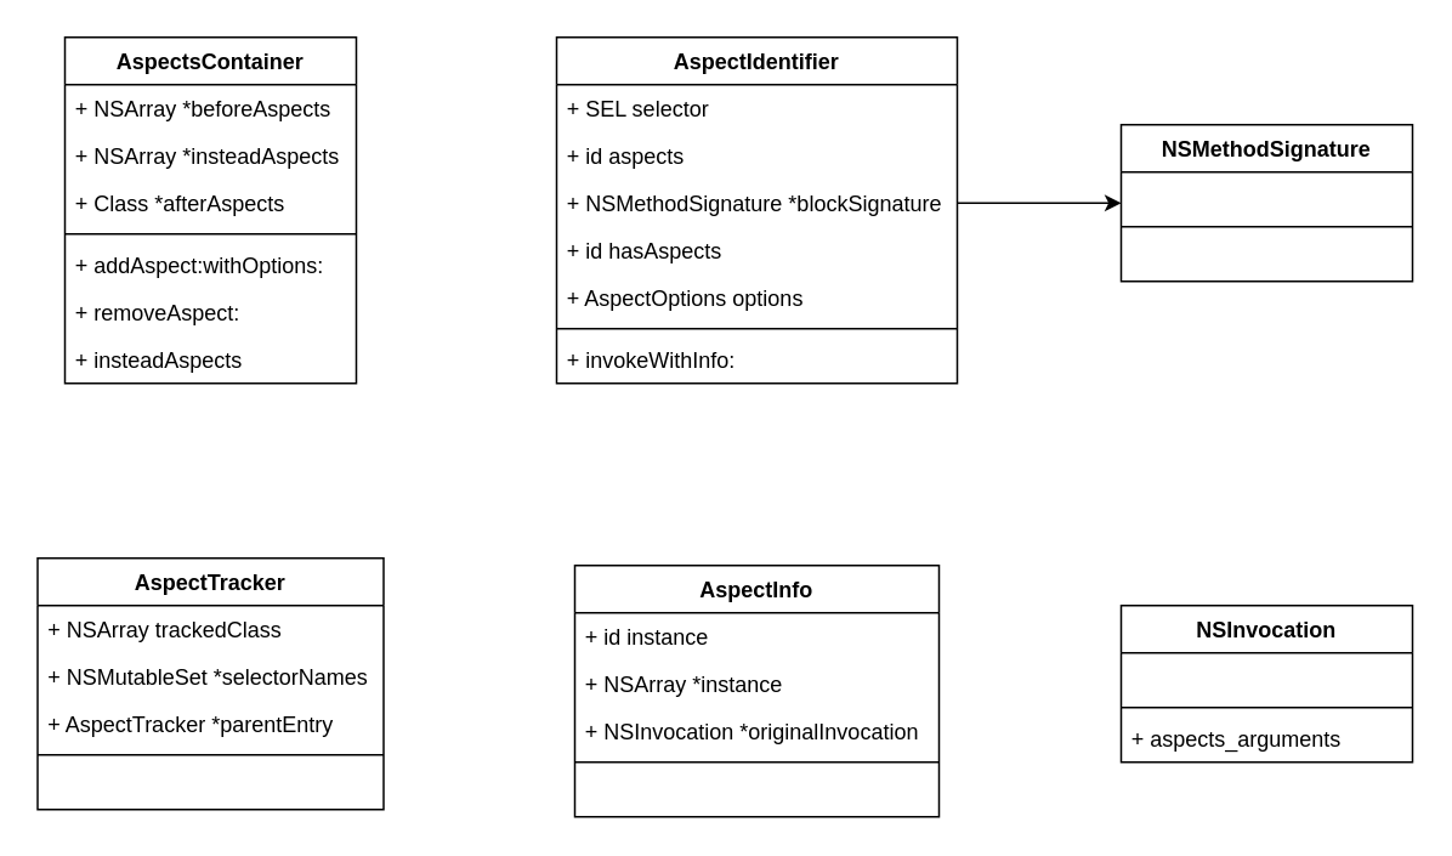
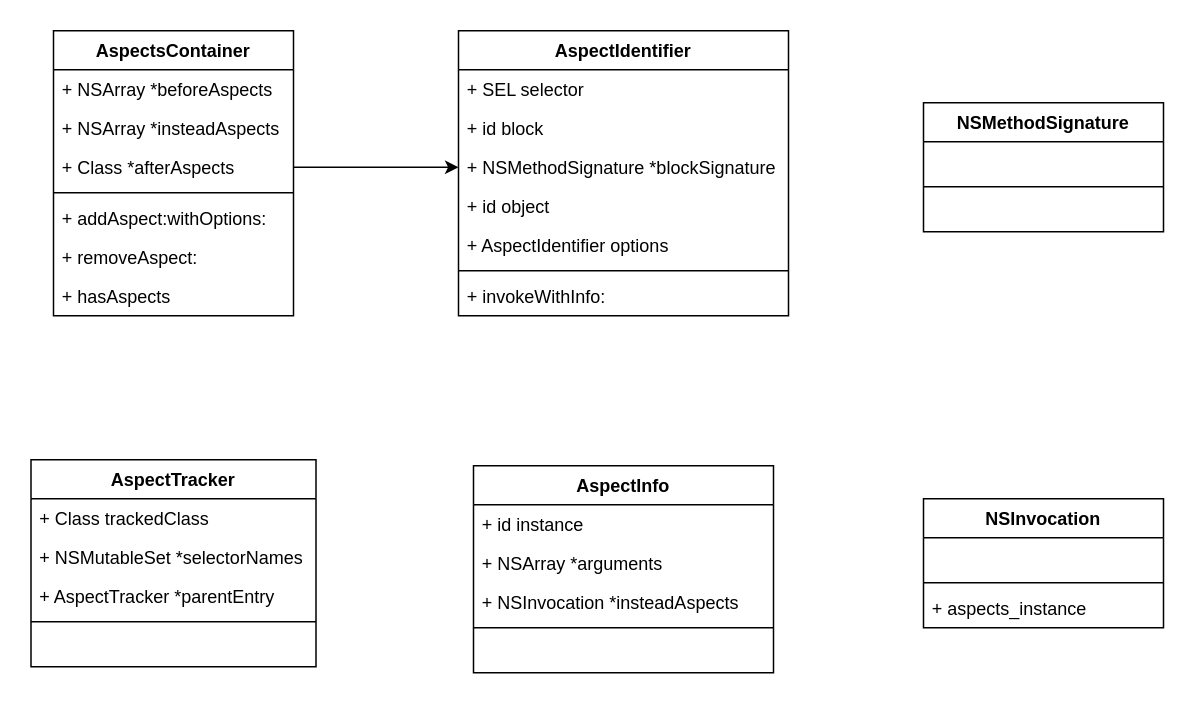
  <mxCell id="0" />
  <mxCell id="1" parent="0" />
  <mxCell id="2" value="AspectInfo" style="swimlane;fontStyle=1;align=center;verticalAlign=top;childLayout=stackLayout;horizontal=1;startSize=26;horizontalStack=0;resizeParent=1;resizeParentMax=0;resizeLast=0;collapsible=1;marginBottom=0;" vertex="1" parent="1"><mxGeometry x="315" y="310" width="200" height="138" as="geometry" /></mxCell>
  <mxCell id="3" value="+ id instance" style="text;strokeColor=none;fillColor=none;align=left;verticalAlign=top;spacingLeft=4;spacingRight=4;overflow=hidden;rotatable=0;points=[[0,0.5],[1,0.5]];portConstraint=eastwest;" vertex="1" parent="2"><mxGeometry y="26" width="200" height="26" as="geometry" /></mxCell>
- <mxCell id="4" value="+ NSArray *instance" style="text;strokeColor=none;fillColor=none;align=left;verticalAlign=top;spacingLeft=4;spacingRight=4;overflow=hidden;rotatable=0;points=[[0,0.5],[1,0.5]];portConstraint=eastwest;" vertex="1" parent="2"><mxGeometry y="52" width="200" height="26" as="geometry" /></mxCell>
- <mxCell id="5" value="+ NSInvocation *originalInvocation" style="text;strokeColor=none;fillColor=none;align=left;verticalAlign=top;spacingLeft=4;spacingRight=4;overflow=hidden;rotatable=0;points=[[0,0.5],[1,0.5]];portConstraint=eastwest;" vertex="1" parent="2"><mxGeometry y="78" width="200" height="26" as="geometry" /></mxCell>
+ <mxCell id="4" value="+ NSArray *arguments" style="text;strokeColor=none;fillColor=none;align=left;verticalAlign=top;spacingLeft=4;spacingRight=4;overflow=hidden;rotatable=0;points=[[0,0.5],[1,0.5]];portConstraint=eastwest;" vertex="1" parent="2"><mxGeometry y="52" width="200" height="26" as="geometry" /></mxCell>
+ <mxCell id="5" value="+ NSInvocation *insteadAspects" style="text;strokeColor=none;fillColor=none;align=left;verticalAlign=top;spacingLeft=4;spacingRight=4;overflow=hidden;rotatable=0;points=[[0,0.5],[1,0.5]];portConstraint=eastwest;" vertex="1" parent="2"><mxGeometry y="78" width="200" height="26" as="geometry" /></mxCell>
  <mxCell id="6" value="" style="line;strokeWidth=1;fillColor=none;align=left;verticalAlign=middle;spacingTop=-1;spacingLeft=3;spacingRight=3;rotatable=0;labelPosition=right;points=[];portConstraint=eastwest;" vertex="1" parent="2"><mxGeometry y="104" width="200" height="8" as="geometry" /></mxCell>
  <mxCell id="7" value=" " style="text;strokeColor=none;fillColor=none;align=left;verticalAlign=top;spacingLeft=4;spacingRight=4;overflow=hidden;rotatable=0;points=[[0,0.5],[1,0.5]];portConstraint=eastwest;" vertex="1" parent="2"><mxGeometry y="112" width="200" height="26" as="geometry" /></mxCell>
  <mxCell id="8" value="AspectIdentifier" style="swimlane;fontStyle=1;align=center;verticalAlign=top;childLayout=stackLayout;horizontal=1;startSize=26;horizontalStack=0;resizeParent=1;resizeParentMax=0;resizeLast=0;collapsible=1;marginBottom=0;" vertex="1" parent="1"><mxGeometry x="305" y="20" width="220" height="190" as="geometry" /></mxCell>
  <mxCell id="9" value="+ SEL selector" style="text;strokeColor=none;fillColor=none;align=left;verticalAlign=top;spacingLeft=4;spacingRight=4;overflow=hidden;rotatable=0;points=[[0,0.5],[1,0.5]];portConstraint=eastwest;" vertex="1" parent="8"><mxGeometry y="26" width="220" height="26" as="geometry" /></mxCell>
- <mxCell id="10" value="+ id aspects" style="text;strokeColor=none;fillColor=none;align=left;verticalAlign=top;spacingLeft=4;spacingRight=4;overflow=hidden;rotatable=0;points=[[0,0.5],[1,0.5]];portConstraint=eastwest;" vertex="1" parent="8"><mxGeometry y="52" width="220" height="26" as="geometry" /></mxCell>
+ <mxCell id="10" value="+ id block" style="text;strokeColor=none;fillColor=none;align=left;verticalAlign=top;spacingLeft=4;spacingRight=4;overflow=hidden;rotatable=0;points=[[0,0.5],[1,0.5]];portConstraint=eastwest;" vertex="1" parent="8"><mxGeometry y="52" width="220" height="26" as="geometry" /></mxCell>
  <mxCell id="11" value="+ NSMethodSignature *blockSignature" style="text;strokeColor=none;fillColor=none;align=left;verticalAlign=top;spacingLeft=4;spacingRight=4;overflow=hidden;rotatable=0;points=[[0,0.5],[1,0.5]];portConstraint=eastwest;" vertex="1" parent="8"><mxGeometry y="78" width="220" height="26" as="geometry" /></mxCell>
- <mxCell id="12" value="+ id hasAspects" style="text;strokeColor=none;fillColor=none;align=left;verticalAlign=top;spacingLeft=4;spacingRight=4;overflow=hidden;rotatable=0;points=[[0,0.5],[1,0.5]];portConstraint=eastwest;" vertex="1" parent="8"><mxGeometry y="104" width="220" height="26" as="geometry" /></mxCell>
- <mxCell id="13" value="+ AspectOptions options" style="text;strokeColor=none;fillColor=none;align=left;verticalAlign=top;spacingLeft=4;spacingRight=4;overflow=hidden;rotatable=0;points=[[0,0.5],[1,0.5]];portConstraint=eastwest;" vertex="1" parent="8"><mxGeometry y="130" width="220" height="26" as="geometry" /></mxCell>
+ <mxCell id="12" value="+ id object" style="text;strokeColor=none;fillColor=none;align=left;verticalAlign=top;spacingLeft=4;spacingRight=4;overflow=hidden;rotatable=0;points=[[0,0.5],[1,0.5]];portConstraint=eastwest;" vertex="1" parent="8"><mxGeometry y="104" width="220" height="26" as="geometry" /></mxCell>
+ <mxCell id="13" value="+ AspectIdentifier options" style="text;strokeColor=none;fillColor=none;align=left;verticalAlign=top;spacingLeft=4;spacingRight=4;overflow=hidden;rotatable=0;points=[[0,0.5],[1,0.5]];portConstraint=eastwest;" vertex="1" parent="8"><mxGeometry y="130" width="220" height="26" as="geometry" /></mxCell>
  <mxCell id="14" value="" style="line;strokeWidth=1;fillColor=none;align=left;verticalAlign=middle;spacingTop=-1;spacingLeft=3;spacingRight=3;rotatable=0;labelPosition=right;points=[];portConstraint=eastwest;" vertex="1" parent="8"><mxGeometry y="156" width="220" height="8" as="geometry" /></mxCell>
  <mxCell id="15" value="+ invokeWithInfo:" style="text;strokeColor=none;fillColor=none;align=left;verticalAlign=top;spacingLeft=4;spacingRight=4;overflow=hidden;rotatable=0;points=[[0,0.5],[1,0.5]];portConstraint=eastwest;" vertex="1" parent="8"><mxGeometry y="164" width="220" height="26" as="geometry" /></mxCell>
  <mxCell id="16" value="AspectsContainer" style="swimlane;fontStyle=1;align=center;verticalAlign=top;childLayout=stackLayout;horizontal=1;startSize=26;horizontalStack=0;resizeParent=1;resizeParentMax=0;resizeLast=0;collapsible=1;marginBottom=0;" vertex="1" parent="1"><mxGeometry x="35" y="20" width="160" height="190" as="geometry" /></mxCell>
  <mxCell id="17" value="+ NSArray *beforeAspects" style="text;strokeColor=none;fillColor=none;align=left;verticalAlign=top;spacingLeft=4;spacingRight=4;overflow=hidden;rotatable=0;points=[[0,0.5],[1,0.5]];portConstraint=eastwest;" vertex="1" parent="16"><mxGeometry y="26" width="160" height="26" as="geometry" /></mxCell>
  <mxCell id="18" value="+ NSArray *insteadAspects" style="text;strokeColor=none;fillColor=none;align=left;verticalAlign=top;spacingLeft=4;spacingRight=4;overflow=hidden;rotatable=0;points=[[0,0.5],[1,0.5]];portConstraint=eastwest;" vertex="1" parent="16"><mxGeometry y="52" width="160" height="26" as="geometry" /></mxCell>
  <mxCell id="19" value="+ Class *afterAspects" style="text;strokeColor=none;fillColor=none;align=left;verticalAlign=top;spacingLeft=4;spacingRight=4;overflow=hidden;rotatable=0;points=[[0,0.5],[1,0.5]];portConstraint=eastwest;" vertex="1" parent="16"><mxGeometry y="78" width="160" height="26" as="geometry" /></mxCell>
  <mxCell id="20" value="" style="line;strokeWidth=1;fillColor=none;align=left;verticalAlign=middle;spacingTop=-1;spacingLeft=3;spacingRight=3;rotatable=0;labelPosition=right;points=[];portConstraint=eastwest;" vertex="1" parent="16"><mxGeometry y="104" width="160" height="8" as="geometry" /></mxCell>
  <mxCell id="21" value="+ addAspect:withOptions:" style="text;strokeColor=none;fillColor=none;align=left;verticalAlign=top;spacingLeft=4;spacingRight=4;overflow=hidden;rotatable=0;points=[[0,0.5],[1,0.5]];portConstraint=eastwest;" vertex="1" parent="16"><mxGeometry y="112" width="160" height="26" as="geometry" /></mxCell>
  <mxCell id="22" value="+ removeAspect:" style="text;strokeColor=none;fillColor=none;align=left;verticalAlign=top;spacingLeft=4;spacingRight=4;overflow=hidden;rotatable=0;points=[[0,0.5],[1,0.5]];portConstraint=eastwest;" vertex="1" parent="16"><mxGeometry y="138" width="160" height="26" as="geometry" /></mxCell>
- <mxCell id="23" value="+ insteadAspects" style="text;strokeColor=none;fillColor=none;align=left;verticalAlign=top;spacingLeft=4;spacingRight=4;overflow=hidden;rotatable=0;points=[[0,0.5],[1,0.5]];portConstraint=eastwest;" vertex="1" parent="16"><mxGeometry y="164" width="160" height="26" as="geometry" /></mxCell>
+ <mxCell id="23" value="+ hasAspects" style="text;strokeColor=none;fillColor=none;align=left;verticalAlign=top;spacingLeft=4;spacingRight=4;overflow=hidden;rotatable=0;points=[[0,0.5],[1,0.5]];portConstraint=eastwest;" vertex="1" parent="16"><mxGeometry y="164" width="160" height="26" as="geometry" /></mxCell>
  <mxCell id="24" value="AspectTracker" style="swimlane;fontStyle=1;align=center;verticalAlign=top;childLayout=stackLayout;horizontal=1;startSize=26;horizontalStack=0;resizeParent=1;resizeParentMax=0;resizeLast=0;collapsible=1;marginBottom=0;" vertex="1" parent="1"><mxGeometry x="20" y="306" width="190" height="138" as="geometry" /></mxCell>
- <mxCell id="25" value="+ NSArray trackedClass" style="text;strokeColor=none;fillColor=none;align=left;verticalAlign=top;spacingLeft=4;spacingRight=4;overflow=hidden;rotatable=0;points=[[0,0.5],[1,0.5]];portConstraint=eastwest;" vertex="1" parent="24"><mxGeometry y="26" width="190" height="26" as="geometry" /></mxCell>
+ <mxCell id="25" value="+ Class trackedClass" style="text;strokeColor=none;fillColor=none;align=left;verticalAlign=top;spacingLeft=4;spacingRight=4;overflow=hidden;rotatable=0;points=[[0,0.5],[1,0.5]];portConstraint=eastwest;" vertex="1" parent="24"><mxGeometry y="26" width="190" height="26" as="geometry" /></mxCell>
  <mxCell id="26" value="+ NSMutableSet *selectorNames" style="text;strokeColor=none;fillColor=none;align=left;verticalAlign=top;spacingLeft=4;spacingRight=4;overflow=hidden;rotatable=0;points=[[0,0.5],[1,0.5]];portConstraint=eastwest;" vertex="1" parent="24"><mxGeometry y="52" width="190" height="26" as="geometry" /></mxCell>
  <mxCell id="27" value="+ AspectTracker *parentEntry" style="text;strokeColor=none;fillColor=none;align=left;verticalAlign=top;spacingLeft=4;spacingRight=4;overflow=hidden;rotatable=0;points=[[0,0.5],[1,0.5]];portConstraint=eastwest;" vertex="1" parent="24"><mxGeometry y="78" width="190" height="26" as="geometry" /></mxCell>
  <mxCell id="28" value="" style="line;strokeWidth=1;fillColor=none;align=left;verticalAlign=middle;spacingTop=-1;spacingLeft=3;spacingRight=3;rotatable=0;labelPosition=right;points=[];portConstraint=eastwest;" vertex="1" parent="24"><mxGeometry y="104" width="190" height="8" as="geometry" /></mxCell>
  <mxCell id="29" value=" " style="text;strokeColor=none;fillColor=none;align=left;verticalAlign=top;spacingLeft=4;spacingRight=4;overflow=hidden;rotatable=0;points=[[0,0.5],[1,0.5]];portConstraint=eastwest;" vertex="1" parent="24"><mxGeometry y="112" width="190" height="26" as="geometry" /></mxCell>
+ <mxCell id="30" style="edgeStyle=orthogonalEdgeStyle;rounded=0;orthogonalLoop=1;jettySize=auto;html=1;" edge="1" parent="1" source="19" target="11"><mxGeometry relative="1" as="geometry" /></mxCell>
  <mxCell id="31" value="NSInvocation" style="swimlane;fontStyle=1;align=center;verticalAlign=top;childLayout=stackLayout;horizontal=1;startSize=26;horizontalStack=0;resizeParent=1;resizeParentMax=0;resizeLast=0;collapsible=1;marginBottom=0;" vertex="1" parent="1"><mxGeometry x="615" y="332" width="160" height="86" as="geometry" /></mxCell>
  <mxCell id="32" value=" " style="text;strokeColor=none;fillColor=none;align=left;verticalAlign=top;spacingLeft=4;spacingRight=4;overflow=hidden;rotatable=0;points=[[0,0.5],[1,0.5]];portConstraint=eastwest;" vertex="1" parent="31"><mxGeometry y="26" width="160" height="26" as="geometry" /></mxCell>
  <mxCell id="33" value="" style="line;strokeWidth=1;fillColor=none;align=left;verticalAlign=middle;spacingTop=-1;spacingLeft=3;spacingRight=3;rotatable=0;labelPosition=right;points=[];portConstraint=eastwest;" vertex="1" parent="31"><mxGeometry y="52" width="160" height="8" as="geometry" /></mxCell>
- <mxCell id="34" value="+ aspects_arguments" style="text;strokeColor=none;fillColor=none;align=left;verticalAlign=top;spacingLeft=4;spacingRight=4;overflow=hidden;rotatable=0;points=[[0,0.5],[1,0.5]];portConstraint=eastwest;" vertex="1" parent="31"><mxGeometry y="60" width="160" height="26" as="geometry" /></mxCell>
+ <mxCell id="34" value="+ aspects_instance" style="text;strokeColor=none;fillColor=none;align=left;verticalAlign=top;spacingLeft=4;spacingRight=4;overflow=hidden;rotatable=0;points=[[0,0.5],[1,0.5]];portConstraint=eastwest;" vertex="1" parent="31"><mxGeometry y="60" width="160" height="26" as="geometry" /></mxCell>
  <mxCell id="35" value="NSMethodSignature" style="swimlane;fontStyle=1;align=center;verticalAlign=top;childLayout=stackLayout;horizontal=1;startSize=26;horizontalStack=0;resizeParent=1;resizeParentMax=0;resizeLast=0;collapsible=1;marginBottom=0;" vertex="1" parent="1"><mxGeometry x="615" y="68" width="160" height="86" as="geometry" /></mxCell>
  <mxCell id="36" value=" " style="text;strokeColor=none;fillColor=none;align=left;verticalAlign=top;spacingLeft=4;spacingRight=4;overflow=hidden;rotatable=0;points=[[0,0.5],[1,0.5]];portConstraint=eastwest;" vertex="1" parent="35"><mxGeometry y="26" width="160" height="26" as="geometry" /></mxCell>
  <mxCell id="37" value="" style="line;strokeWidth=1;fillColor=none;align=left;verticalAlign=middle;spacingTop=-1;spacingLeft=3;spacingRight=3;rotatable=0;labelPosition=right;points=[];portConstraint=eastwest;" vertex="1" parent="35"><mxGeometry y="52" width="160" height="8" as="geometry" /></mxCell>
  <mxCell id="38" value=" " style="text;strokeColor=none;fillColor=none;align=left;verticalAlign=top;spacingLeft=4;spacingRight=4;overflow=hidden;rotatable=0;points=[[0,0.5],[1,0.5]];portConstraint=eastwest;" vertex="1" parent="35"><mxGeometry y="60" width="160" height="26" as="geometry" /></mxCell>
- <mxCell id="39" style="edgeStyle=orthogonalEdgeStyle;rounded=0;orthogonalLoop=1;jettySize=auto;html=1;entryX=0;entryY=0.5;entryDx=0;entryDy=0;" edge="1" parent="1" source="11" target="35"><mxGeometry relative="1" as="geometry" /></mxCell>
